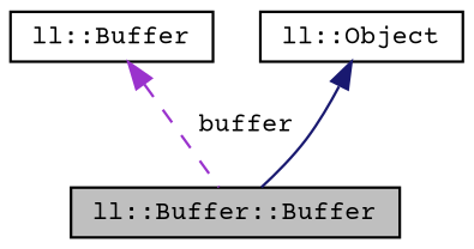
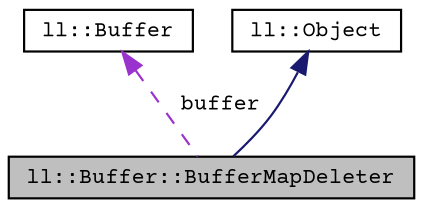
  digraph {
    fontname="Courier Prime"
    node [color=black fillcolor=white fontname="Courier Prime" fontsize=10 shape=record style=filled]
    edge [dir=back fontname="Courier Prime" fontsize=10 labelfontname=Helvetica labelfontsize=10]
-   n1 [fillcolor=grey75 fontcolor=black height=0.2 label="ll::Buffer::Buffer" width=0.4]
+   n1 [fillcolor=grey75 fontcolor=black height=0.2 label="ll::Buffer::BufferMapDeleter" width=0.4]
    n2 [height=0.2 label="ll::Buffer" width=0.4]
    n3 [height=0.2 label="ll::Object" width=0.4]
    n2 -> n1 [color=darkorchid3 label=" buffer" style=dashed]
    n3 -> n1 [color=midnightblue style=solid]
  }
